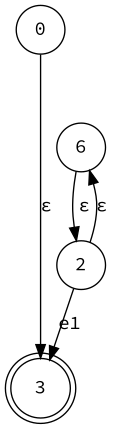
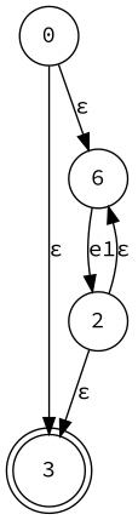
  digraph {
    fontname="Source Code Pro"
    rankdir=TB
    node [fontname="Source Code Pro" shape=circle]
    edge [fontname="Source Code Pro"]
    3 [shape=doublecircle]
    0
    n3 [label=6]
    2
    0 -> 3 [label="ε"]
-   n3 -> 2 [label="ε"]
-   2 -> 3 [label=e1]
+   0 -> n3 [label="ε"]
+   n3 -> 2 [label=e1]
+   2 -> 3 [label="ε"]
    2 -> n3 [label="ε"]
  }
